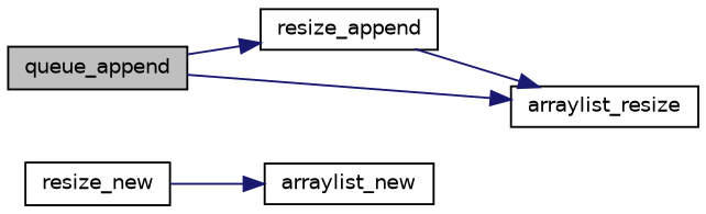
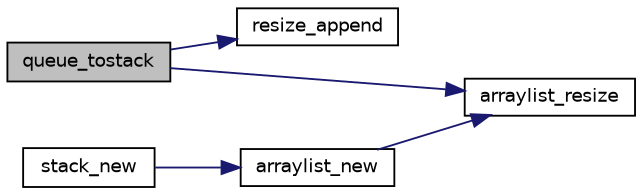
  digraph {
    rankdir=LR
    node [color=black fillcolor=white fontname=Helvetica fontsize=10 shape=record style=filled]
    edge [color=midnightblue fontname=Helvetica fontsize=10 labelfontname=Helvetica labelfontsize=10 style=solid]
-   n1 [fillcolor=grey75 fontcolor=black height=0.2 label=queue_append width=0.4]
+   n1 [fillcolor=grey75 fontcolor=black height=0.2 label=queue_tostack width=0.4]
    n2 [height=0.2 label=resize_append width=0.4]
    n3 [height=0.2 label=arraylist_resize width=0.4]
-   n4 [height=0.2 label=resize_new width=0.4]
+   n4 [height=0.2 label=stack_new width=0.4]
    n5 [height=0.2 label=arraylist_new width=0.4]
    n1 -> n2
    n1 -> n3
-   n2 -> n3
+   n5 -> n3
    n4 -> n5
  }
